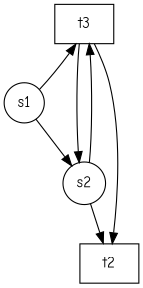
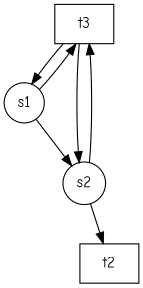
  digraph {
    fontname="Comic Neue"
    node [fontname="Comic Neue" shape=box]
    edge [fontname="Comic Neue"]
    n1 [label=t3]
    s1 [shape=circle]
    s2 [shape=circle]
    t2
-   n1 -> t2
+   n1 -> s1
    n1 -> s2
    s1 -> n1
    s1 -> s2
    s2 -> n1
    s2 -> t2
  }
